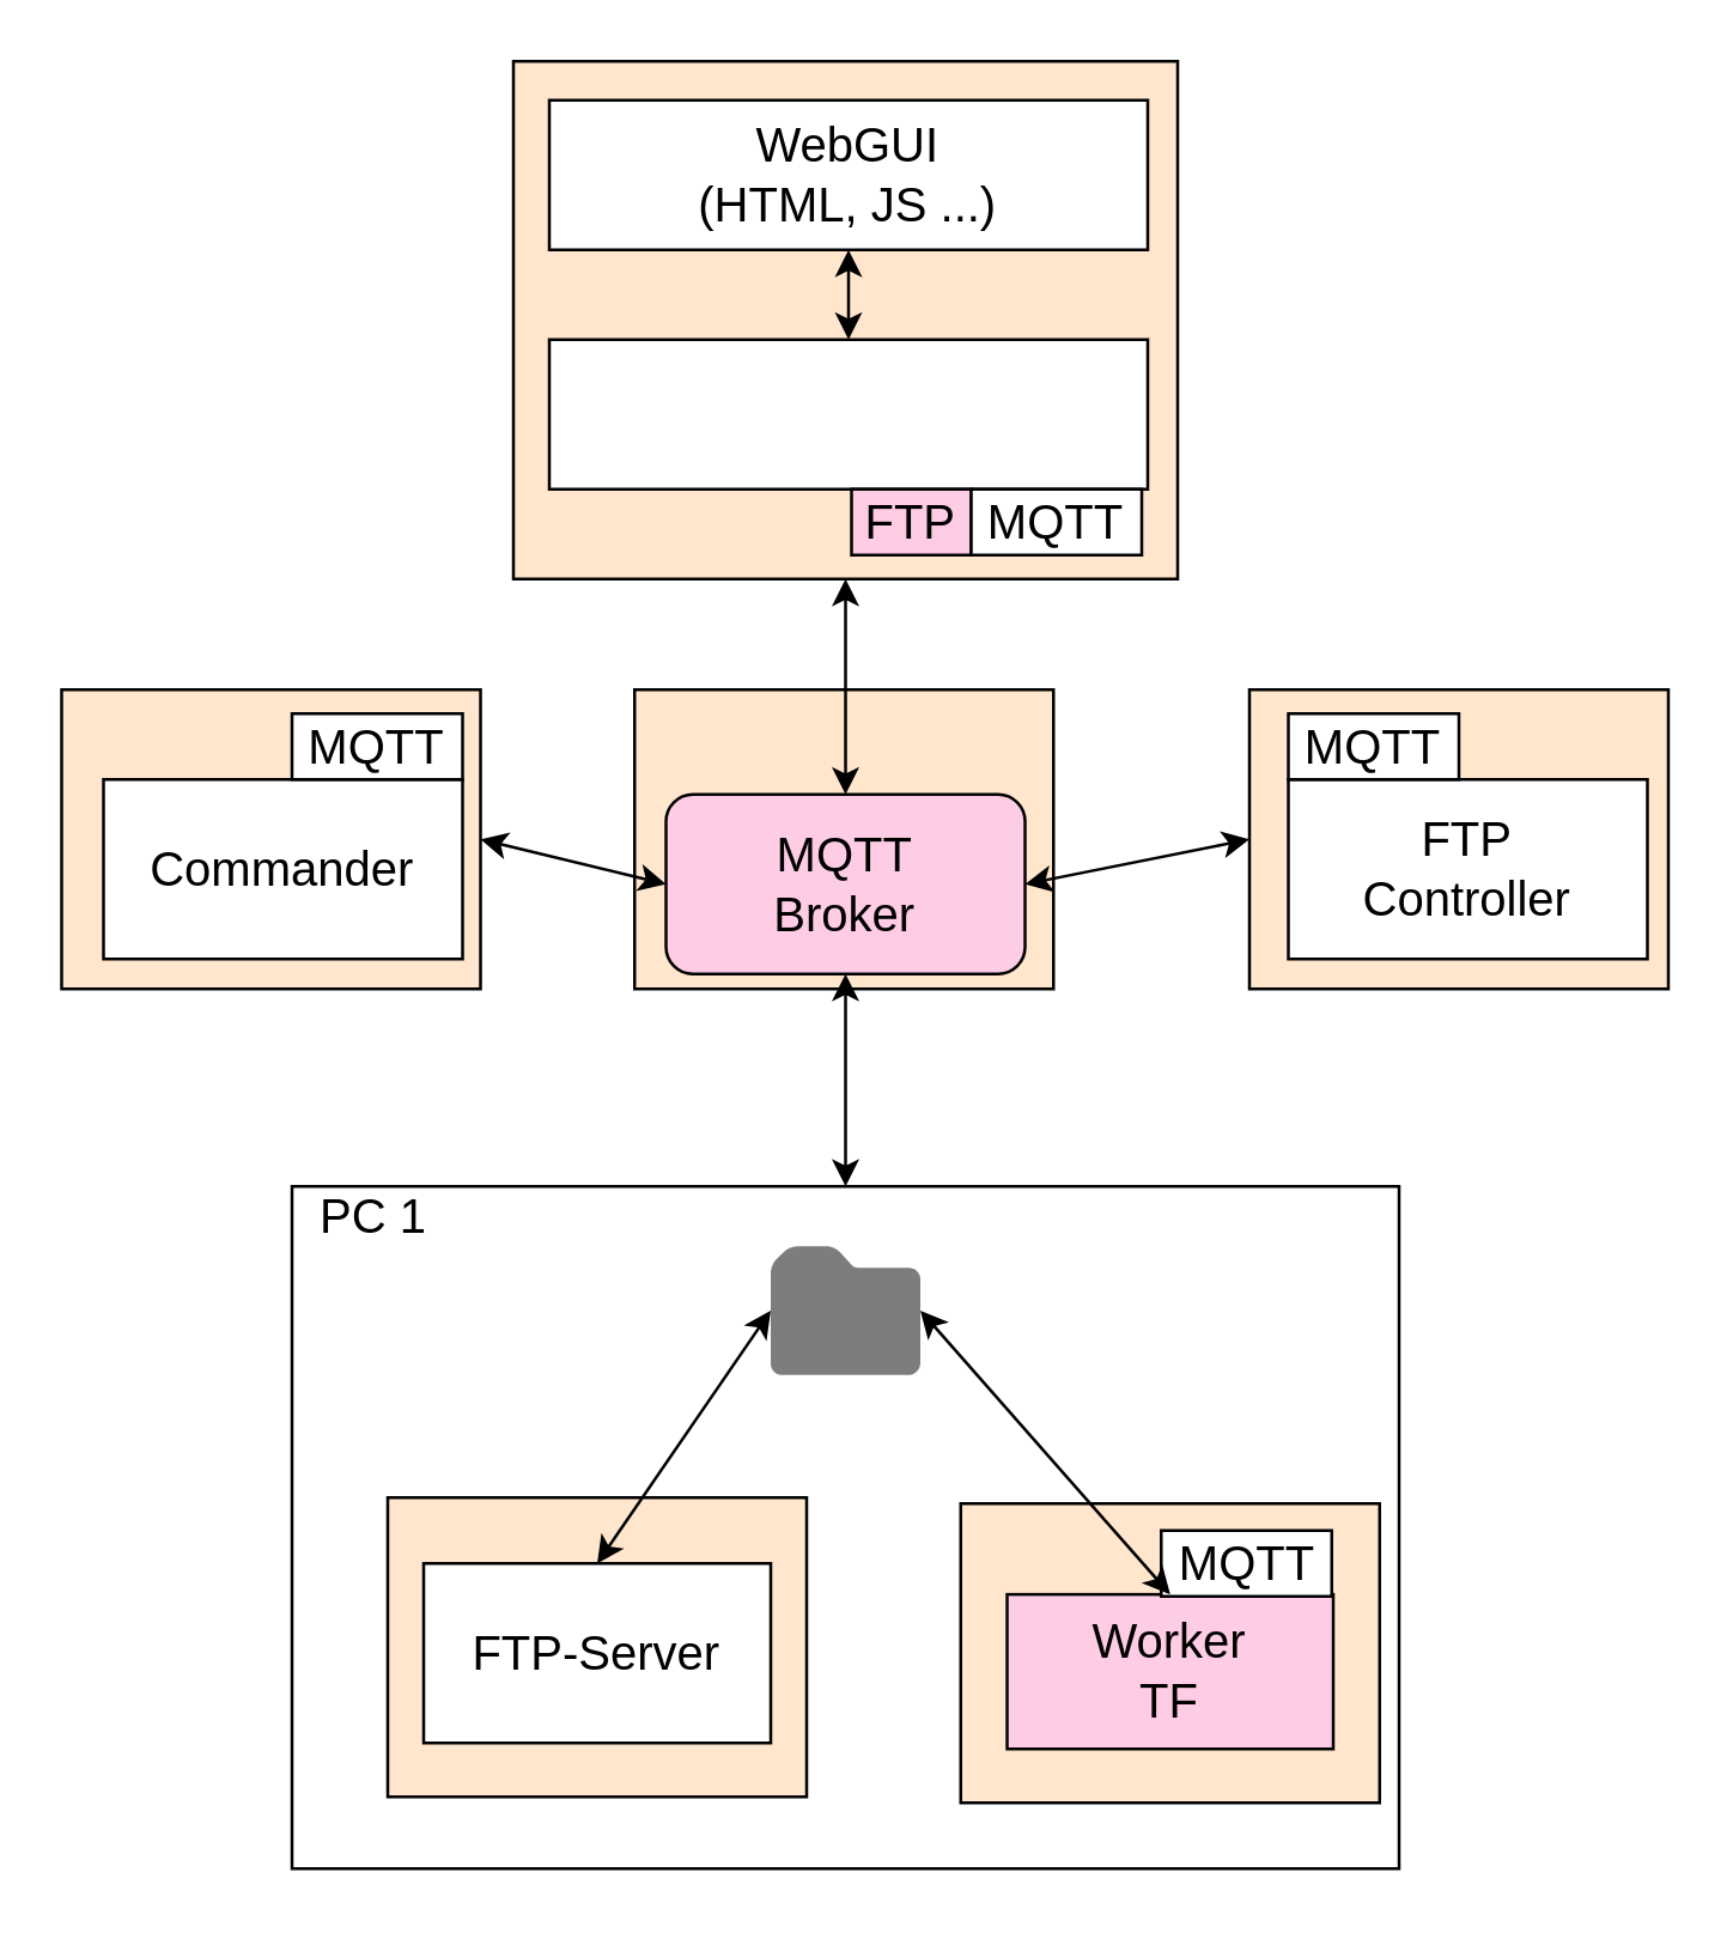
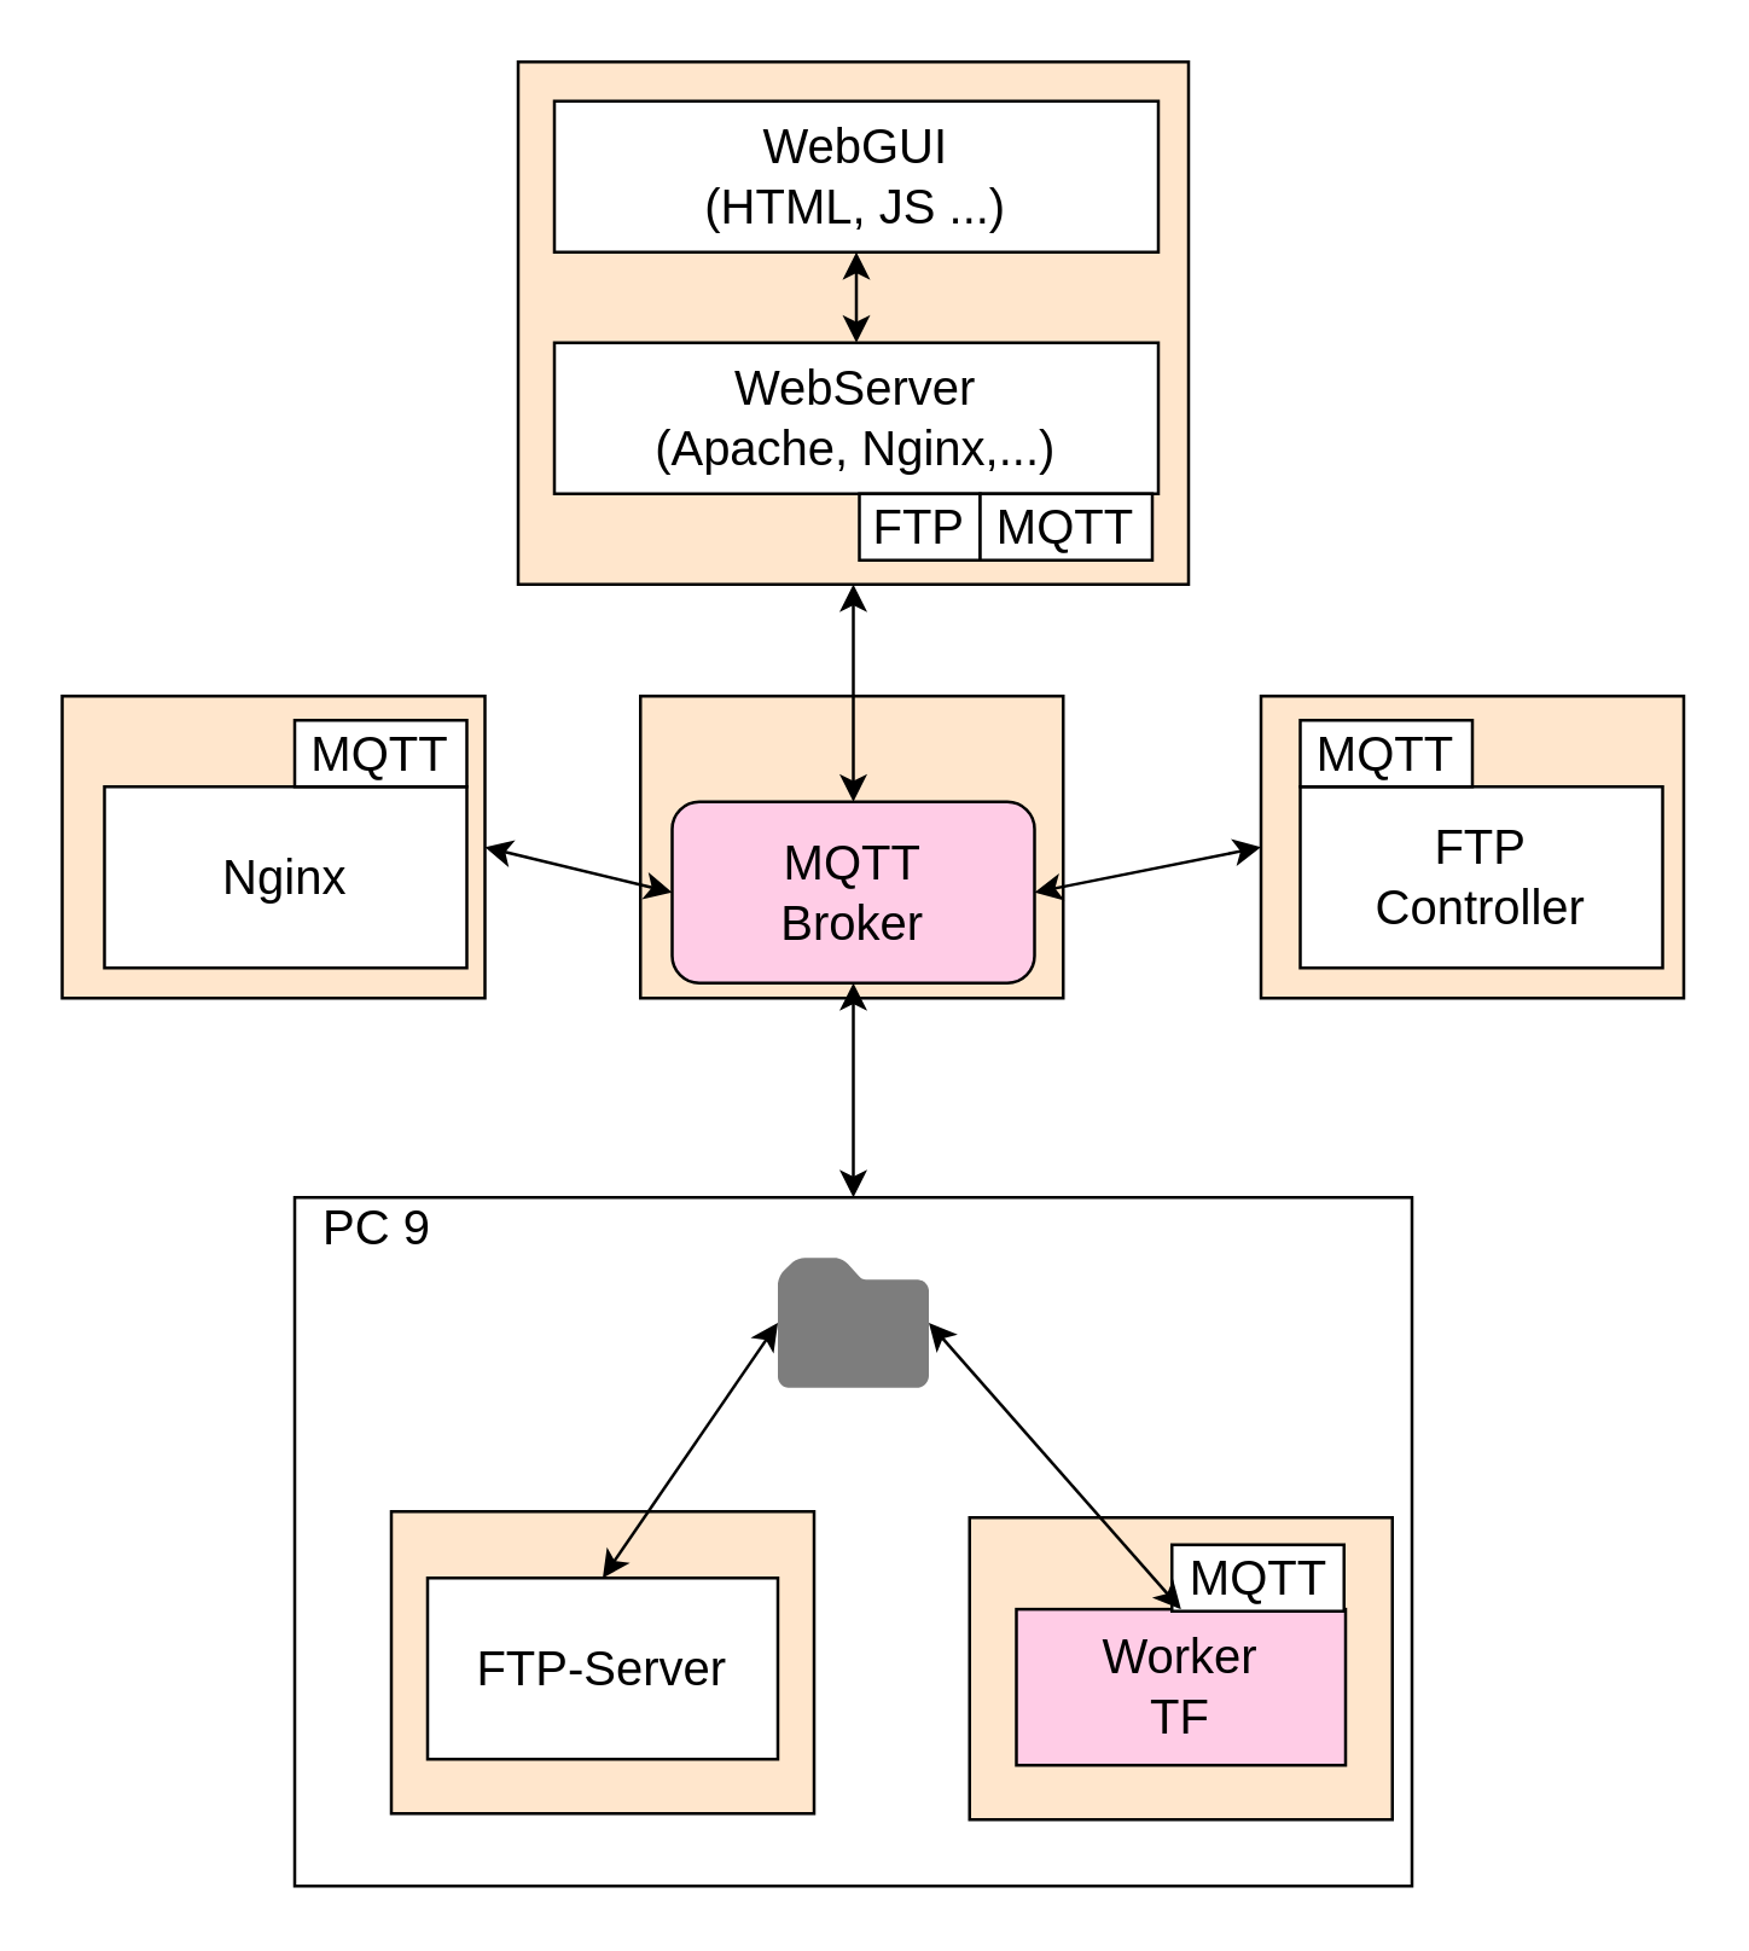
  <mxCell id="0" />
  <mxCell id="1" parent="0" />
  <mxCell id="2" value="" style="rounded=0;whiteSpace=wrap;html=1;fillColor=#FFE6CC;" vertex="1" parent="1"><mxGeometry x="211.5" y="230" width="140" height="100" as="geometry" /></mxCell>
  <mxCell id="3" value="" style="rounded=0;whiteSpace=wrap;html=1;fillColor=#FFE6CC;" vertex="1" parent="1"><mxGeometry x="129" y="500" width="140" height="100" as="geometry" /></mxCell>
  <mxCell id="4" value="" style="rounded=0;whiteSpace=wrap;html=1;fillColor=#FFE6CC;" vertex="1" parent="1"><mxGeometry x="417" y="230" width="140" height="100" as="geometry" /></mxCell>
  <mxCell id="5" value="" style="rounded=0;whiteSpace=wrap;html=1;fillColor=#FFE6CC;" vertex="1" parent="1"><mxGeometry x="20" y="230" width="140" height="100" as="geometry" /></mxCell>
  <mxCell id="6" value="" style="rounded=0;whiteSpace=wrap;html=1;fillColor=none;fontSize=16;" parent="1" vertex="1"><mxGeometry x="97" y="396" width="370" height="228" as="geometry" /></mxCell>
  <mxCell id="7" value="" style="group" parent="1" vertex="1" connectable="0"><mxGeometry x="183" y="33" width="210" height="160" as="geometry" /></mxCell>
  <mxCell id="8" value="" style="rounded=0;whiteSpace=wrap;html=1;fillColor=#FFE6CC;" vertex="1" parent="7"><mxGeometry x="-12" y="-13" width="222" height="173" as="geometry" /></mxCell>
  <mxCell id="9" value="" style="text;html=1;strokeColor=#000000;fillColor=#ffffff;align=center;verticalAlign=middle;whiteSpace=wrap;rounded=0;fontFamily=Helvetica;fontSize=16;fontColor=#000000;gradientColor=none;" parent="7" vertex="1"><mxGeometry width="200" height="50" as="geometry" /></mxCell>
  <mxCell id="10" value="WebGUI&lt;br&gt;(HTML, JS ...)&lt;br&gt;" style="text;html=1;strokeColor=none;fillColor=none;align=center;verticalAlign=middle;whiteSpace=wrap;rounded=0;fontSize=16;" parent="7" vertex="1"><mxGeometry y="13.5" width="200" height="23" as="geometry" /></mxCell>
  <mxCell id="11" value="" style="group" parent="1" vertex="1" connectable="0"><mxGeometry x="183" y="113" width="200" height="50" as="geometry" /></mxCell>
  <mxCell id="12" value="" style="text;html=1;strokeColor=#000000;fillColor=#ffffff;align=center;verticalAlign=middle;whiteSpace=wrap;rounded=0;fontFamily=Helvetica;fontSize=16;fontColor=#000000;gradientColor=none;" parent="11" vertex="1"><mxGeometry width="200" height="50" as="geometry" /></mxCell>
- <mxCell id="14" value="Commander" style="rounded=0;whiteSpace=wrap;html=1;fontSize=16;" parent="1" vertex="1"><mxGeometry x="34" y="260" width="120" height="60" as="geometry" /></mxCell>
+ <mxCell id="13" value="WebServer&lt;br&gt;(Apache, Nginx,...)&lt;br&gt;" style="text;html=1;strokeColor=none;fillColor=none;align=center;verticalAlign=middle;whiteSpace=wrap;rounded=0;fontSize=16;" parent="11" vertex="1"><mxGeometry y="13.5" width="200" height="23" as="geometry" /></mxCell>
+ <mxCell id="14" value="Nginx" style="rounded=0;whiteSpace=wrap;html=1;fontSize=16;" parent="1" vertex="1"><mxGeometry x="34" y="260" width="120" height="60" as="geometry" /></mxCell>
  <mxCell id="15" value="FTP&lt;br&gt;Controller&lt;br&gt;" style="rounded=0;whiteSpace=wrap;html=1;fillColor=#ffffff;fontSize=16;" parent="1" vertex="1"><mxGeometry x="430" y="260" width="120" height="60" as="geometry" /></mxCell>
- <mxCell id="16" value="FTP" style="rounded=0;whiteSpace=wrap;html=1;fillColor=#ffcce6;fontSize=16;" parent="1" vertex="1"><mxGeometry x="284" y="163" width="40" height="22" as="geometry" /></mxCell>
+ <mxCell id="16" value="FTP" style="rounded=0;whiteSpace=wrap;html=1;fillColor=#ffffff;fontSize=16;" parent="1" vertex="1"><mxGeometry x="284" y="163" width="40" height="22" as="geometry" /></mxCell>
  <mxCell id="17" value="MQTT" style="rounded=0;whiteSpace=wrap;html=1;fillColor=#ffffff;fontSize=16;" parent="1" vertex="1"><mxGeometry x="324" y="163" width="57" height="22" as="geometry" /></mxCell>
  <mxCell id="18" value="" style="group" parent="1" vertex="1" connectable="0"><mxGeometry x="336" y="520" width="124.5" height="82" as="geometry" /></mxCell>
  <mxCell id="19" value="" style="rounded=0;whiteSpace=wrap;html=1;fillColor=#FFE6CC;" vertex="1" parent="18"><mxGeometry x="-15.5" y="-18" width="140" height="100" as="geometry" /></mxCell>
  <mxCell id="20" value="Worker&lt;br&gt;TF&lt;br&gt;" style="rounded=0;whiteSpace=wrap;html=1;fillColor=#ffcce6;fontSize=16;" parent="18" vertex="1"><mxGeometry y="12.351" width="109.0" height="51.649" as="geometry" /></mxCell>
  <mxCell id="21" value="MQTT" style="rounded=0;whiteSpace=wrap;html=1;fillColor=#FFFFFF;fontSize=16;" vertex="1" parent="18"><mxGeometry x="51.5" y="-9" width="57" height="22" as="geometry" /></mxCell>
  <mxCell id="22" value="FTP-Server&lt;br&gt;" style="rounded=0;whiteSpace=wrap;html=1;fillColor=#ffffff;fontSize=16;" parent="1" vertex="1"><mxGeometry x="141" y="522" width="116" height="60" as="geometry" /></mxCell>
  <mxCell id="23" value="" style="shadow=0;dashed=0;html=1;strokeColor=none;labelPosition=center;verticalLabelPosition=bottom;verticalAlign=top;align=center;shape=mxgraph.mscae.enterprise.folder;fillColor=#7D7D7D;rounded=1;fontSize=16;" parent="1" vertex="1"><mxGeometry x="257" y="416" width="50" height="43" as="geometry" /></mxCell>
- <mxCell id="24" value="PC 1" style="text;html=1;strokeColor=none;fillColor=none;align=center;verticalAlign=middle;whiteSpace=wrap;rounded=0;fontSize=16;" parent="1" vertex="1"><mxGeometry x="91" y="396" width="67" height="20" as="geometry" /></mxCell>
+ <mxCell id="24" value="PC 9" style="text;html=1;strokeColor=none;fillColor=none;align=center;verticalAlign=middle;whiteSpace=wrap;rounded=0;fontSize=16;" parent="1" vertex="1"><mxGeometry x="91" y="396" width="67" height="20" as="geometry" /></mxCell>
  <mxCell id="25" value="&lt;div&gt;MQTT&lt;/div&gt;&lt;div&gt;Broker&lt;br&gt;&lt;/div&gt;" style="text;html=1;strokeColor=#000000;fillColor=#FFCCE6;align=center;verticalAlign=middle;whiteSpace=wrap;rounded=1;fontFamily=Helvetica;fontSize=16;fontColor=#000000;" parent="1" vertex="1"><mxGeometry x="222" y="265" width="120" height="60" as="geometry" /></mxCell>
  <mxCell id="26" value="" style="endArrow=classic;startArrow=classic;html=1;entryX=0;entryY=0.5;entryDx=0;entryDy=0;entryPerimeter=0;exitX=0.5;exitY=0;exitDx=0;exitDy=0;" edge="1" parent="1" source="22" target="23"><mxGeometry width="50" height="50" relative="1" as="geometry"><mxPoint x="194" y="510" as="sourcePoint" /><mxPoint x="244" y="460" as="targetPoint" /></mxGeometry></mxCell>
  <mxCell id="27" value="" style="endArrow=classic;startArrow=classic;html=1;entryX=1;entryY=0.5;entryDx=0;entryDy=0;entryPerimeter=0;exitX=0.5;exitY=0;exitDx=0;exitDy=0;" edge="1" parent="1" source="20" target="23"><mxGeometry width="50" height="50" relative="1" as="geometry"><mxPoint x="204" y="520" as="sourcePoint" /><mxPoint x="254" y="470" as="targetPoint" /></mxGeometry></mxCell>
  <mxCell id="28" value="MQTT" style="rounded=0;whiteSpace=wrap;html=1;fillColor=#FFFFFF;fontSize=16;" vertex="1" parent="1"><mxGeometry x="430" y="238" width="57" height="22" as="geometry" /></mxCell>
  <mxCell id="29" value="MQTT" style="rounded=0;whiteSpace=wrap;html=1;fillColor=#FFFFFF;fontSize=16;" vertex="1" parent="1"><mxGeometry x="97" y="238" width="57" height="22" as="geometry" /></mxCell>
  <mxCell id="30" value="" style="endArrow=classic;startArrow=classic;html=1;entryX=0.5;entryY=1;entryDx=0;entryDy=0;exitX=0.5;exitY=0;exitDx=0;exitDy=0;" edge="1" parent="1" source="12" target="9"><mxGeometry width="50" height="50" relative="1" as="geometry"><mxPoint x="48" y="130" as="sourcePoint" /><mxPoint x="98" y="80" as="targetPoint" /></mxGeometry></mxCell>
  <mxCell id="31" value="" style="endArrow=classic;startArrow=classic;html=1;entryX=0.5;entryY=1;entryDx=0;entryDy=0;exitX=0.5;exitY=0;exitDx=0;exitDy=0;" edge="1" parent="1" source="25" target="8"><mxGeometry width="50" height="50" relative="1" as="geometry"><mxPoint x="-120" y="450" as="sourcePoint" /><mxPoint x="-70" y="400" as="targetPoint" /></mxGeometry></mxCell>
  <mxCell id="32" value="" style="endArrow=classic;startArrow=classic;html=1;entryX=0;entryY=0.5;entryDx=0;entryDy=0;exitX=1;exitY=0.5;exitDx=0;exitDy=0;" edge="1" parent="1" source="5" target="25"><mxGeometry width="50" height="50" relative="1" as="geometry"><mxPoint x="10" y="470" as="sourcePoint" /><mxPoint x="60" y="420" as="targetPoint" /></mxGeometry></mxCell>
  <mxCell id="33" value="" style="endArrow=classic;startArrow=classic;html=1;entryX=0;entryY=0.5;entryDx=0;entryDy=0;exitX=1;exitY=0.5;exitDx=0;exitDy=0;" edge="1" parent="1" source="25" target="4"><mxGeometry width="50" height="50" relative="1" as="geometry"><mxPoint x="-170" y="500" as="sourcePoint" /><mxPoint x="-120" y="450" as="targetPoint" /></mxGeometry></mxCell>
  <mxCell id="34" value="" style="endArrow=classic;startArrow=classic;html=1;entryX=0.5;entryY=1;entryDx=0;entryDy=0;exitX=0.5;exitY=0;exitDx=0;exitDy=0;" edge="1" parent="1" source="6" target="25"><mxGeometry width="50" height="50" relative="1" as="geometry"><mxPoint x="-120" y="470" as="sourcePoint" /><mxPoint x="-70" y="420" as="targetPoint" /></mxGeometry></mxCell>
